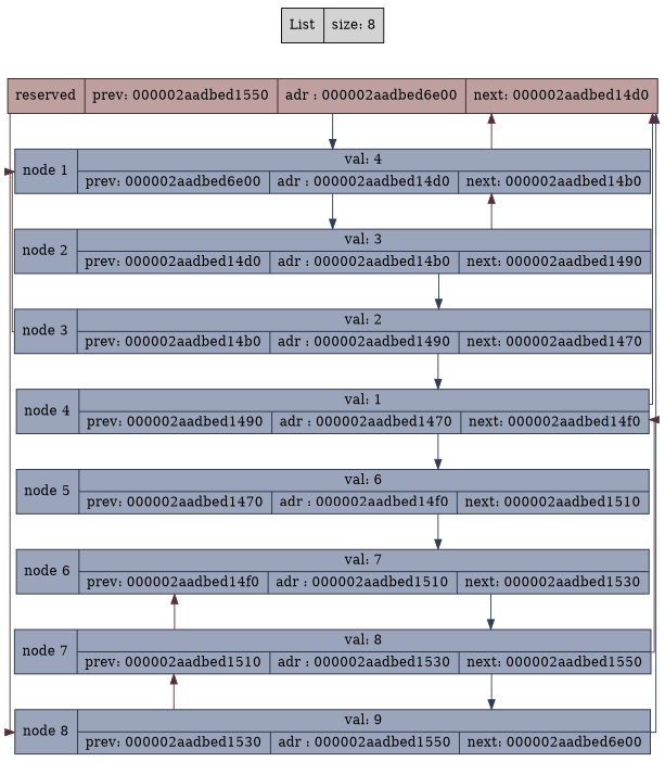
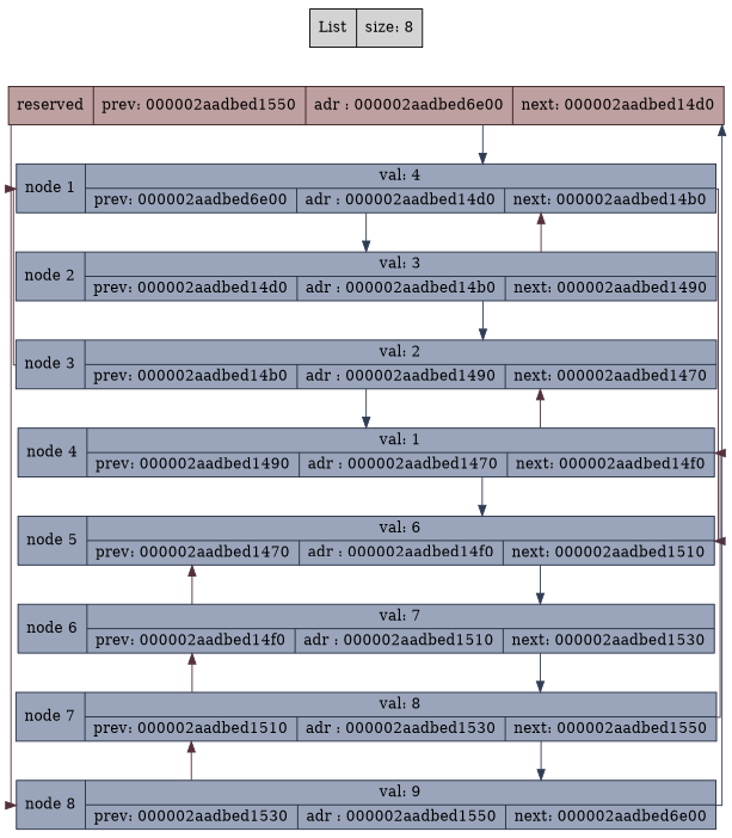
  digraph {
    rankdir=TB
    splines=ortho
    node [shape=record style=filled color="#232D42" fillcolor="#9AA5BB"]
    edge [constraint=false]
    n1 [label="List | size: 8 " color="" fillcolor=""]
    n2 [color="#361C1C" fillcolor="#BEA0A0" label="reserved|prev: 000002aadbed1550|adr : 000002aadbed6e00|next: 000002aadbed14d0"]
    n3 [label="node 1|{val: 4|{prev: 000002aadbed6e00|adr : 000002aadbed14d0|next: 000002aadbed14b0}}"]
    n4 [label="node 8|{val: 9|{prev: 000002aadbed1530|adr : 000002aadbed1550|next: 000002aadbed6e00}}"]
    n5 [label="node 2|{val: 3|{prev: 000002aadbed14d0|adr : 000002aadbed14b0|next: 000002aadbed1490}}"]
    n6 [label="node 7|{val: 8|{prev: 000002aadbed1510|adr : 000002aadbed1530|next: 000002aadbed1550}}"]
    n7 [label="node 3|{val: 2|{prev: 000002aadbed14b0|adr : 000002aadbed1490|next: 000002aadbed1470}}"]
    n8 [label="node 4|{val: 1|{prev: 000002aadbed1490|adr : 000002aadbed1470|next: 000002aadbed14f0}}"]
    n9 [label="node 6|{val: 7|{prev: 000002aadbed14f0|adr : 000002aadbed1510|next: 000002aadbed1530}}"]
    n10 [label="node 5|{val: 6|{prev: 000002aadbed1470|adr : 000002aadbed14f0|next: 000002aadbed1510}}"]
    n1 -> n2 [style=invis weight=100 constraint=""]
    n2 -> n3 [style=invis weight=100 constraint=""]
    n2 -> n3 [color="#303C54"]
    n2 -> n4 [color="#54303c"]
-   n3 -> n2 [color="#54303c"]
+   n3 -> n10 [color="#54303c"]
    n3 -> n5 [style=invis weight=100 constraint=""]
    n3 -> n5 [color="#303C54"]
    n4 -> n2 [color="#303C54"]
    n4 -> n6 [color="#54303c"]
    n5 -> n3 [color="#54303c"]
    n5 -> n7 [style=invis weight=100 constraint=""]
    n5 -> n7 [color="#303C54"]
    n6 -> n4 [style=invis weight=100 constraint=""]
    n6 -> n4 [color="#303C54"]
    n6 -> n8 [color="#54303c"]
    n6 -> n9 [color="#54303c"]
    n7 -> n3 [color="#54303c"]
    n7 -> n8 [style=invis weight=100 constraint=""]
    n7 -> n8 [color="#303C54"]
-   n8 -> n2 [color="#54303c"]
+   n8 -> n7 [color="#54303c"]
    n8 -> n10 [style=invis weight=100 constraint=""]
    n8 -> n10 [color="#303C54"]
    n9 -> n6 [style=invis weight=100 constraint=""]
    n9 -> n6 [color="#303C54"]
+   n9 -> n10 [color="#54303c"]
    n10 -> n9 [style=invis weight=100 constraint=""]
    n10 -> n9 [color="#303C54"]
  }
